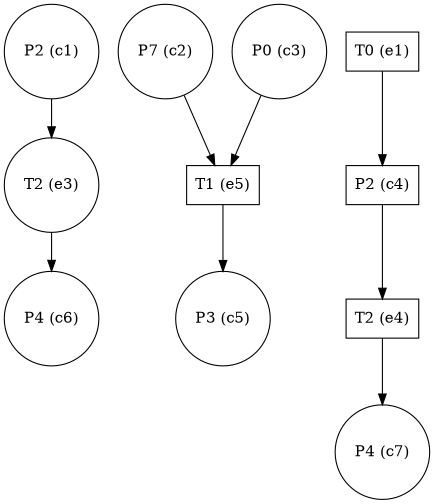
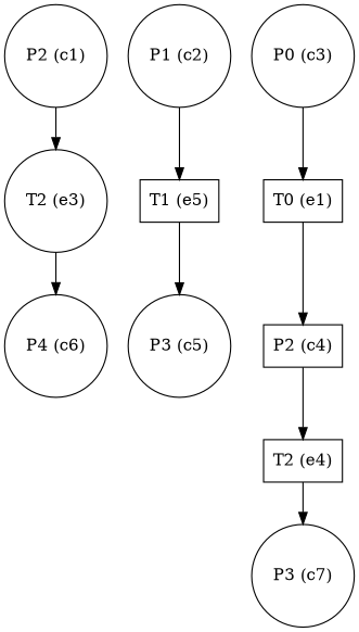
  digraph {
    node [shape=circle]
    n1 [label="P2 (c1)"]
    n2 [label="T2 (e3)"]
    n3 [label="P4 (c6)"]
-   n4 [label="P7 (c2)"]
+   n4 [label="P1 (c2)"]
    n5 [label="T1 (e5)" shape=box]
    n6 [label="P3 (c5)"]
    n7 [label="P0 (c3)"]
    n8 [label="T0 (e1)" shape=box]
    n9 [label="P2 (c4)" shape=box]
    n10 [label="T2 (e4)" shape=box]
-   n11 [label="P4 (c7)"]
+   n11 [label="P3 (c7)"]
    n1 -> n2
    n2 -> n3
    n4 -> n5
    n5 -> n6
-   n7 -> n5
+   n7 -> n8
    n8 -> n9
    n9 -> n10
    n10 -> n11
  }
